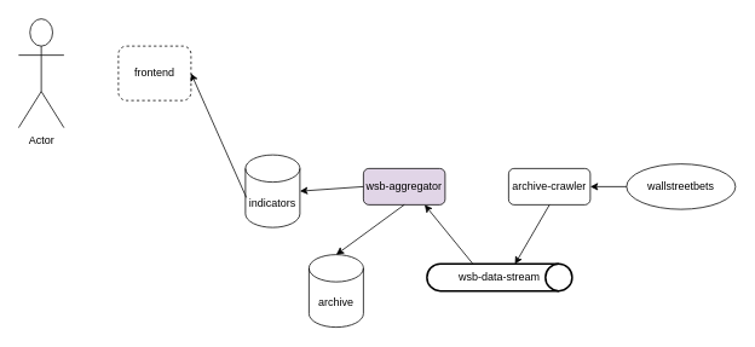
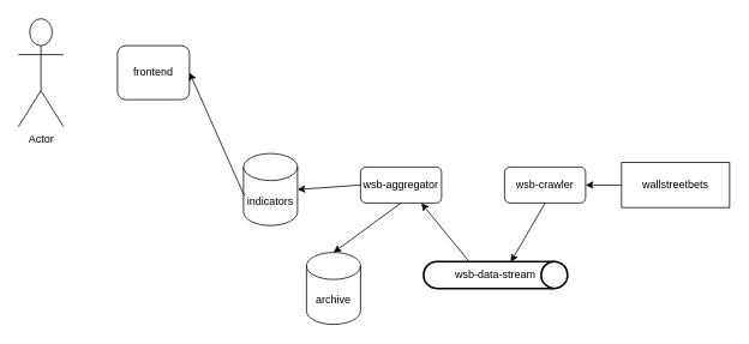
  <mxCell id="0" />
  <mxCell id="1" parent="0" />
  <mxCell id="2" value="Actor" style="shape=umlActor;verticalLabelPosition=bottom;verticalAlign=top;html=1;outlineConnect=0;" vertex="1" parent="1"><mxGeometry x="20" y="20" width="50" height="120" as="geometry" /></mxCell>
- <mxCell id="3" value="frontend" style="rounded=1;whiteSpace=wrap;html=1;dashed=1;" vertex="1" parent="1"><mxGeometry x="130" y="50" width="80" height="60" as="geometry" /></mxCell>
+ <mxCell id="3" value="frontend" style="rounded=1;whiteSpace=wrap;html=1;" vertex="1" parent="1"><mxGeometry x="130" y="50" width="80" height="60" as="geometry" /></mxCell>
  <mxCell id="4" value="indicators" style="shape=cylinder3;whiteSpace=wrap;html=1;boundedLbl=1;backgroundOutline=1;size=15;" vertex="1" parent="1"><mxGeometry x="270" y="170" width="60" height="80" as="geometry" /></mxCell>
  <mxCell id="5" value="" style="endArrow=classic;html=1;rounded=0;entryX=1;entryY=0.5;entryDx=0;entryDy=0;exitX=0.017;exitY=0.588;exitDx=0;exitDy=0;exitPerimeter=0;" edge="1" parent="1" source="4" target="3"><mxGeometry width="50" height="50" relative="1" as="geometry"><mxPoint x="400" y="250" as="sourcePoint" /><mxPoint x="450" y="200" as="targetPoint" /></mxGeometry></mxCell>
- <mxCell id="6" value="archive-crawler" style="rounded=1;whiteSpace=wrap;html=1;" vertex="1" parent="1"><mxGeometry x="560" y="185" width="90" height="40" as="geometry" /></mxCell>
- <mxCell id="7" value="wallstreetbets" style="ellipse;whiteSpace=wrap;html=1;" vertex="1" parent="1"><mxGeometry x="690" y="180" width="120" height="50" as="geometry" /></mxCell>
- <mxCell id="8" value="wsb-aggregator" style="rounded=1;whiteSpace=wrap;html=1;fillColor=#e1d5e7;" vertex="1" parent="1"><mxGeometry x="400" y="185" width="90" height="40" as="geometry" /></mxCell>
+ <mxCell id="6" value="wsb-crawler" style="rounded=1;whiteSpace=wrap;html=1;" vertex="1" parent="1"><mxGeometry x="560" y="185" width="90" height="40" as="geometry" /></mxCell>
+ <mxCell id="7" value="wallstreetbets" style="whiteSpace=wrap;html=1;rounded=0;" vertex="1" parent="1"><mxGeometry x="690" y="180" width="120" height="50" as="geometry" /></mxCell>
+ <mxCell id="8" value="wsb-aggregator" style="rounded=1;whiteSpace=wrap;html=1;" vertex="1" parent="1"><mxGeometry x="400" y="185" width="90" height="40" as="geometry" /></mxCell>
  <mxCell id="9" value="wsb-data-stream" style="strokeWidth=2;html=1;shape=mxgraph.flowchart.direct_data;whiteSpace=wrap;" vertex="1" parent="1"><mxGeometry x="470" y="290" width="160" height="30" as="geometry" /></mxCell>
  <mxCell id="10" value="archive" style="shape=cylinder3;whiteSpace=wrap;html=1;boundedLbl=1;backgroundOutline=1;size=15;" vertex="1" parent="1"><mxGeometry x="340" y="280" width="60" height="80" as="geometry" /></mxCell>
  <mxCell id="11" value="" style="endArrow=classic;html=1;rounded=0;entryX=1;entryY=0.5;entryDx=0;entryDy=0;entryPerimeter=0;exitX=0;exitY=0.5;exitDx=0;exitDy=0;" edge="1" parent="1" source="8" target="4"><mxGeometry width="50" height="50" relative="1" as="geometry"><mxPoint x="400" y="240" as="sourcePoint" /><mxPoint x="450" y="190" as="targetPoint" /></mxGeometry></mxCell>
  <mxCell id="12" value="" style="endArrow=classic;html=1;rounded=0;entryX=0.5;entryY=0;entryDx=0;entryDy=0;entryPerimeter=0;exitX=0.5;exitY=1;exitDx=0;exitDy=0;" edge="1" parent="1" source="8" target="10"><mxGeometry width="50" height="50" relative="1" as="geometry"><mxPoint x="410" y="215" as="sourcePoint" /><mxPoint x="340" y="220" as="targetPoint" /></mxGeometry></mxCell>
  <mxCell id="13" value="" style="endArrow=classic;html=1;rounded=0;entryX=0.75;entryY=1;entryDx=0;entryDy=0;exitX=0.313;exitY=-0.017;exitDx=0;exitDy=0;exitPerimeter=0;" edge="1" parent="1" source="9" target="8"><mxGeometry width="50" height="50" relative="1" as="geometry"><mxPoint x="465" y="245" as="sourcePoint" /><mxPoint x="390" y="300" as="targetPoint" /></mxGeometry></mxCell>
  <mxCell id="14" value="" style="endArrow=classic;html=1;rounded=0;entryX=0.606;entryY=0.017;entryDx=0;entryDy=0;entryPerimeter=0;exitX=0.5;exitY=1;exitDx=0;exitDy=0;" edge="1" parent="1" source="6" target="9"><mxGeometry width="50" height="50" relative="1" as="geometry"><mxPoint x="475" y="255" as="sourcePoint" /><mxPoint x="400" y="310" as="targetPoint" /></mxGeometry></mxCell>
  <mxCell id="15" value="" style="endArrow=classic;html=1;rounded=0;entryX=1;entryY=0.5;entryDx=0;entryDy=0;exitX=0;exitY=0.5;exitDx=0;exitDy=0;" edge="1" parent="1" source="7" target="6"><mxGeometry width="50" height="50" relative="1" as="geometry"><mxPoint x="615" y="235" as="sourcePoint" /><mxPoint x="576.96" y="300.51" as="targetPoint" /></mxGeometry></mxCell>
